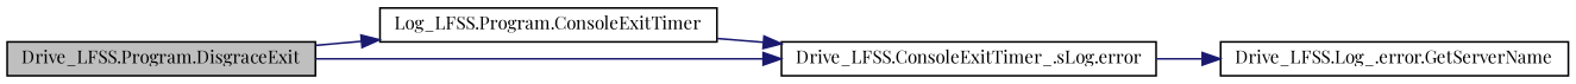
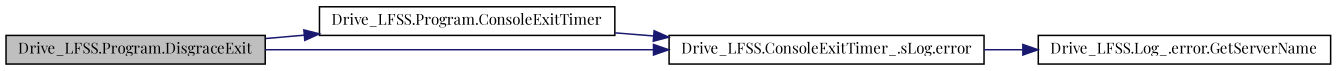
  digraph {
    fontname="Playfair Display"
    rankdir=LR
    node [color=black fontname="Playfair Display" fontsize=10 shape=record]
    edge [color=midnightblue fontname="Playfair Display" fontsize=10 labelfontname=FreeSans labelfontsize=10 style=solid]
    n1 [fillcolor=grey75 fontcolor=black height=0.2 label="Drive_LFSS.Program.DisgraceExit" style=filled width=0.4]
-   n2 [height=0.2 label="Log_LFSS.Program.ConsoleExitTimer" width=0.4]
+   n2 [height=0.2 label="Drive_LFSS.Program.ConsoleExitTimer" width=0.4]
    n3 [height=0.2 label="Drive_LFSS.ConsoleExitTimer_.sLog.error" width=0.4]
    n4 [height=0.2 label="Drive_LFSS.Log_.error.GetServerName" width=0.4]
    n1 -> n2
    n1 -> n3
    n2 -> n3
    n3 -> n4
  }
